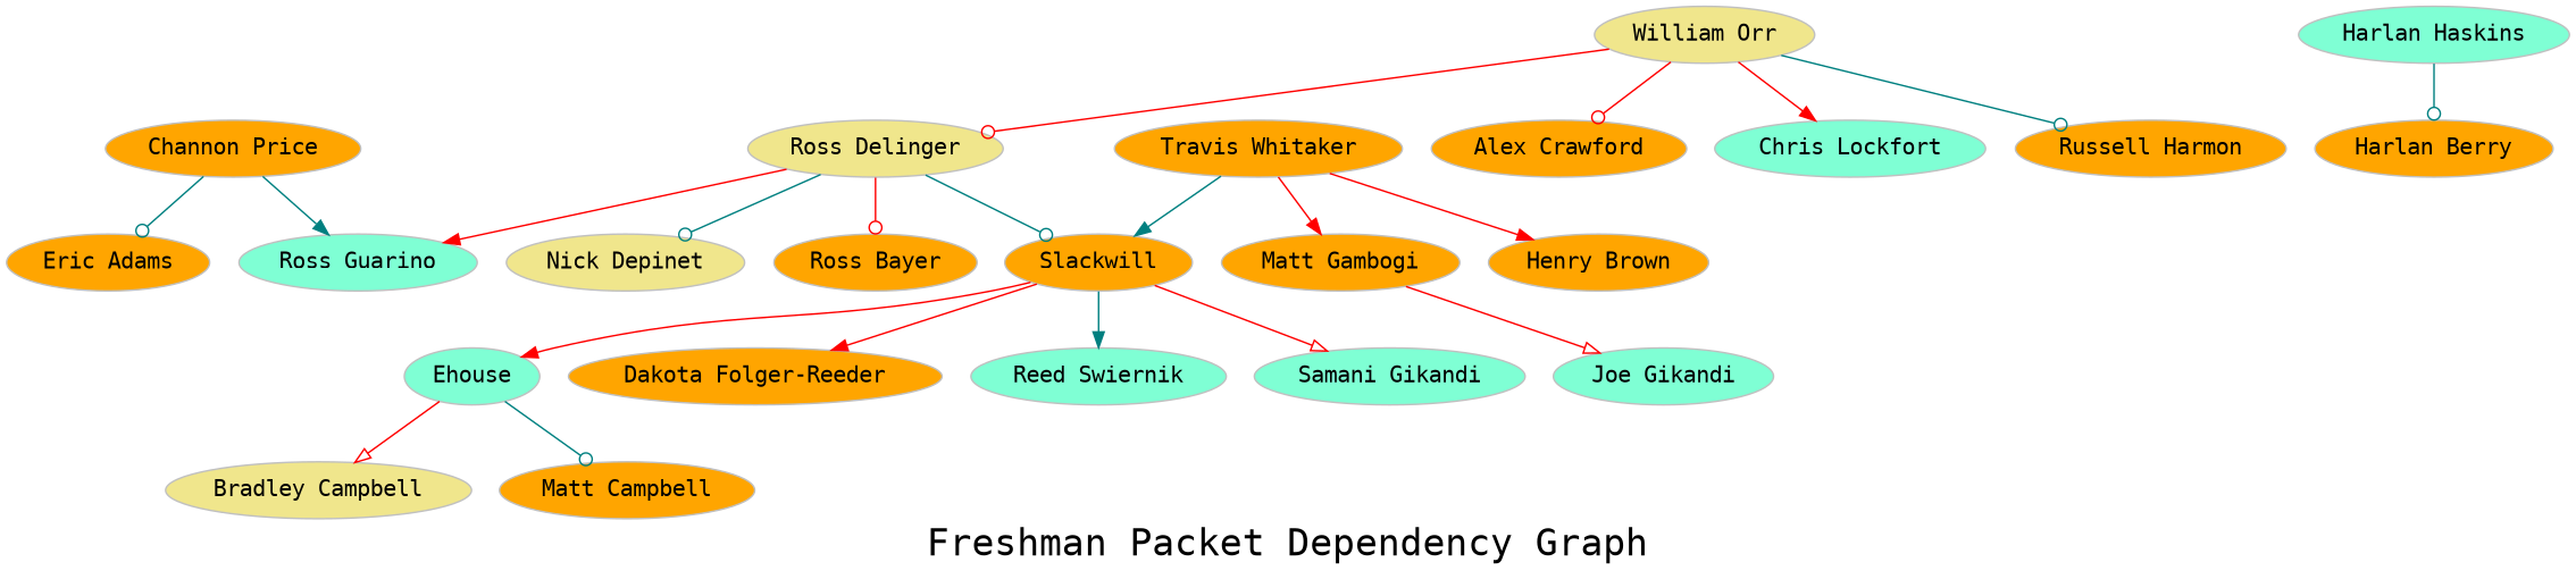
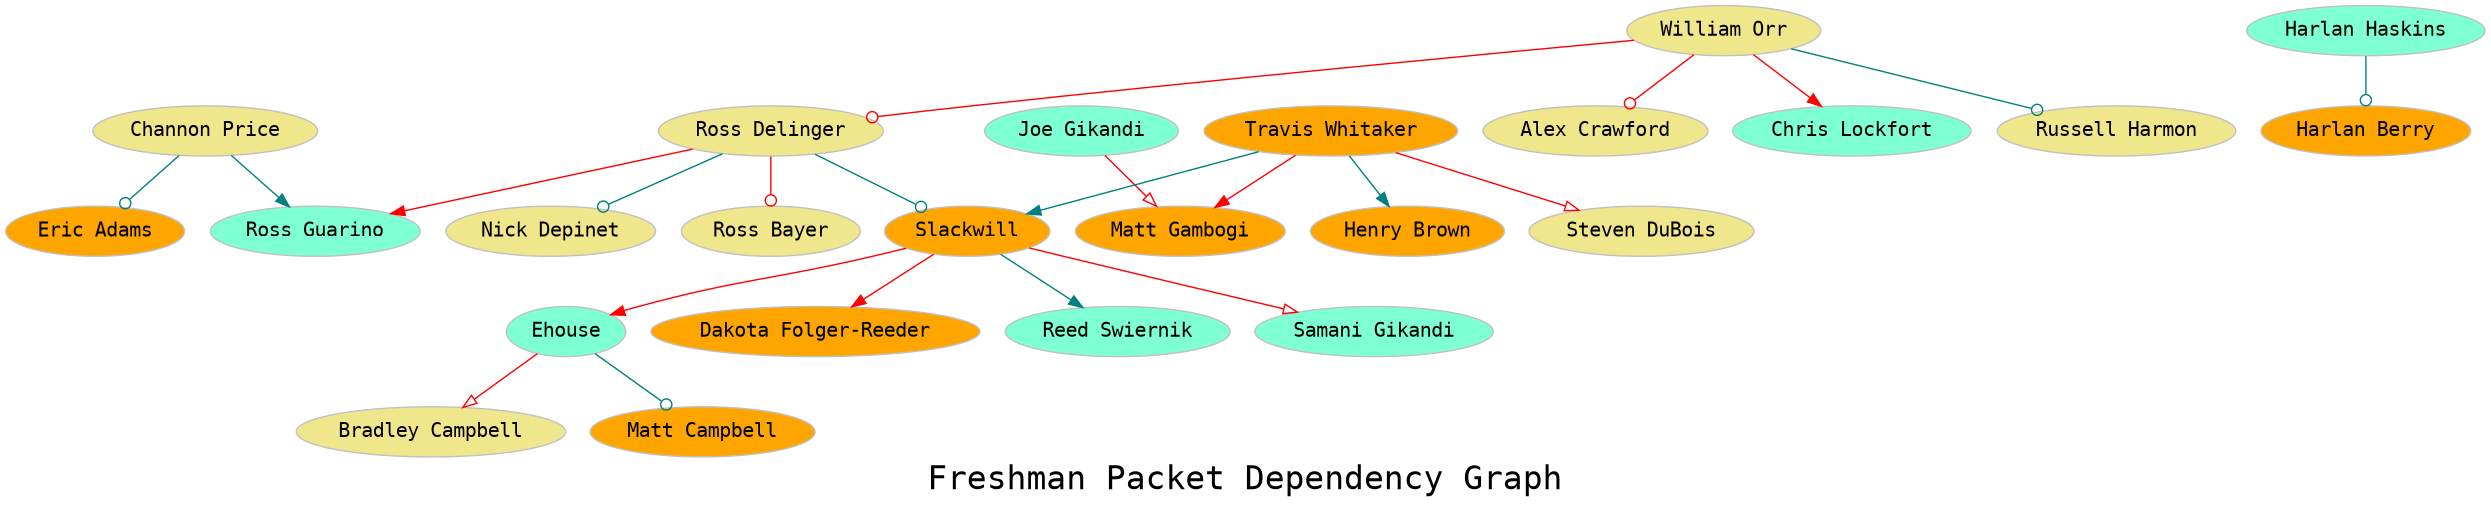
  digraph {
    fontname=Monospace
    fontsize=24
    label="Freshman Packet Dependency Graph"
    node [color=grey fillcolor=orange fontname=Monospace shape=oval style=filled]
    edge [arrowhead=odot color=red]
-   "Channon Price"
+   "Channon Price" [fillcolor=khaki]
    "Eric Adams"
    "Ross Guarino" [fillcolor=aquamarine]
    Ehouse [fillcolor=aquamarine]
    "Bradley Campbell" [fillcolor=khaki]
    "Matt Campbell"
    "Harlan Haskins" [fillcolor=aquamarine]
    n8 [label="Harlan Berry"]
    n9 [fillcolor=aquamarine label="Joe Gikandi"]
    "Matt Gambogi"
    "Ross Delinger" [fillcolor=khaki]
    "Nick Depinet" [fillcolor=khaki]
-   "Ross Bayer"
+   "Ross Bayer" [fillcolor=khaki]
    Slackwill
    "Dakota Folger-Reeder"
    "Reed Swiernik" [fillcolor=aquamarine]
    "Samani Gikandi" [fillcolor=aquamarine]
    "Travis Whitaker"
    "Henry Brown"
+   "Steven DuBois" [fillcolor=khaki]
    "William Orr" [fillcolor=khaki]
-   "Alex Crawford"
+   "Alex Crawford" [fillcolor=khaki]
    "Chris Lockfort" [fillcolor=aquamarine]
-   "Russell Harmon"
+   "Russell Harmon" [fillcolor=khaki]
    "Channon Price" -> "Eric Adams" [color=teal]
    "Channon Price" -> "Ross Guarino" [arrowhead=normal color=teal]
    Ehouse -> "Bradley Campbell" [arrowhead=onormal]
    Ehouse -> "Matt Campbell" [color=teal]
    "Harlan Haskins" -> n8 [color=teal]
-   "Matt Gambogi" -> n9 [arrowhead=onormal]
+   n9 -> "Matt Gambogi" [arrowhead=onormal]
    "Ross Delinger" -> "Ross Guarino" [arrowhead=normal]
    "Ross Delinger" -> "Nick Depinet" [color=teal]
    "Ross Delinger" -> "Ross Bayer"
    "Ross Delinger" -> Slackwill [color=teal]
    Slackwill -> Ehouse [arrowhead=normal]
    Slackwill -> "Dakota Folger-Reeder" [arrowhead=normal]
    Slackwill -> "Reed Swiernik" [arrowhead=normal color=teal]
    Slackwill -> "Samani Gikandi" [arrowhead=onormal]
    "Travis Whitaker" -> "Matt Gambogi" [arrowhead=normal]
    "Travis Whitaker" -> Slackwill [arrowhead=normal color=teal]
-   "Travis Whitaker" -> "Henry Brown" [arrowhead=normal]
+   "Travis Whitaker" -> "Henry Brown" [arrowhead=normal color=teal]
+   "Travis Whitaker" -> "Steven DuBois" [arrowhead=onormal]
    "William Orr" -> "Ross Delinger"
    "William Orr" -> "Alex Crawford"
    "William Orr" -> "Chris Lockfort" [arrowhead=normal]
    "William Orr" -> "Russell Harmon" [color=teal]
  }
